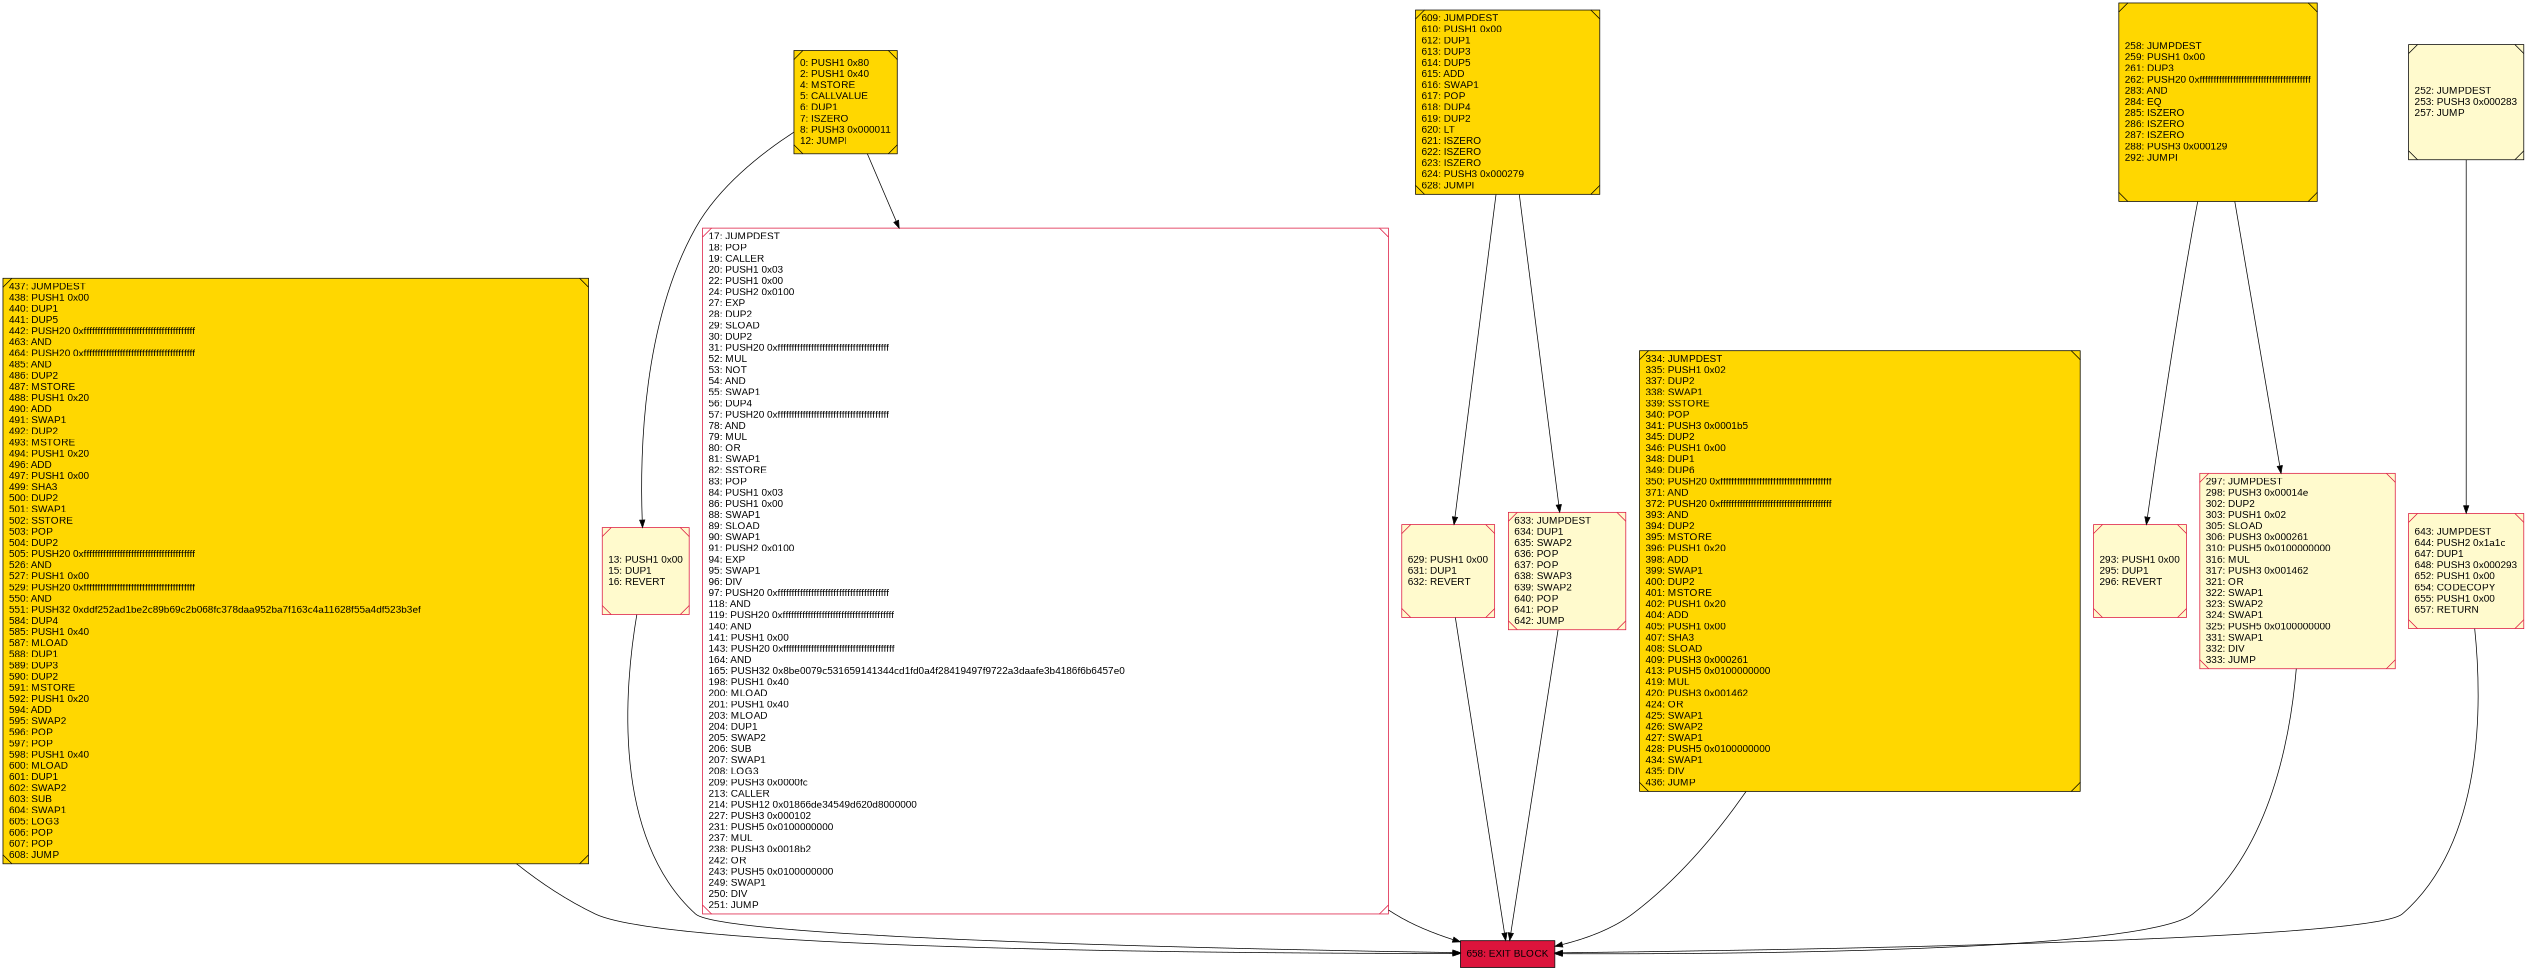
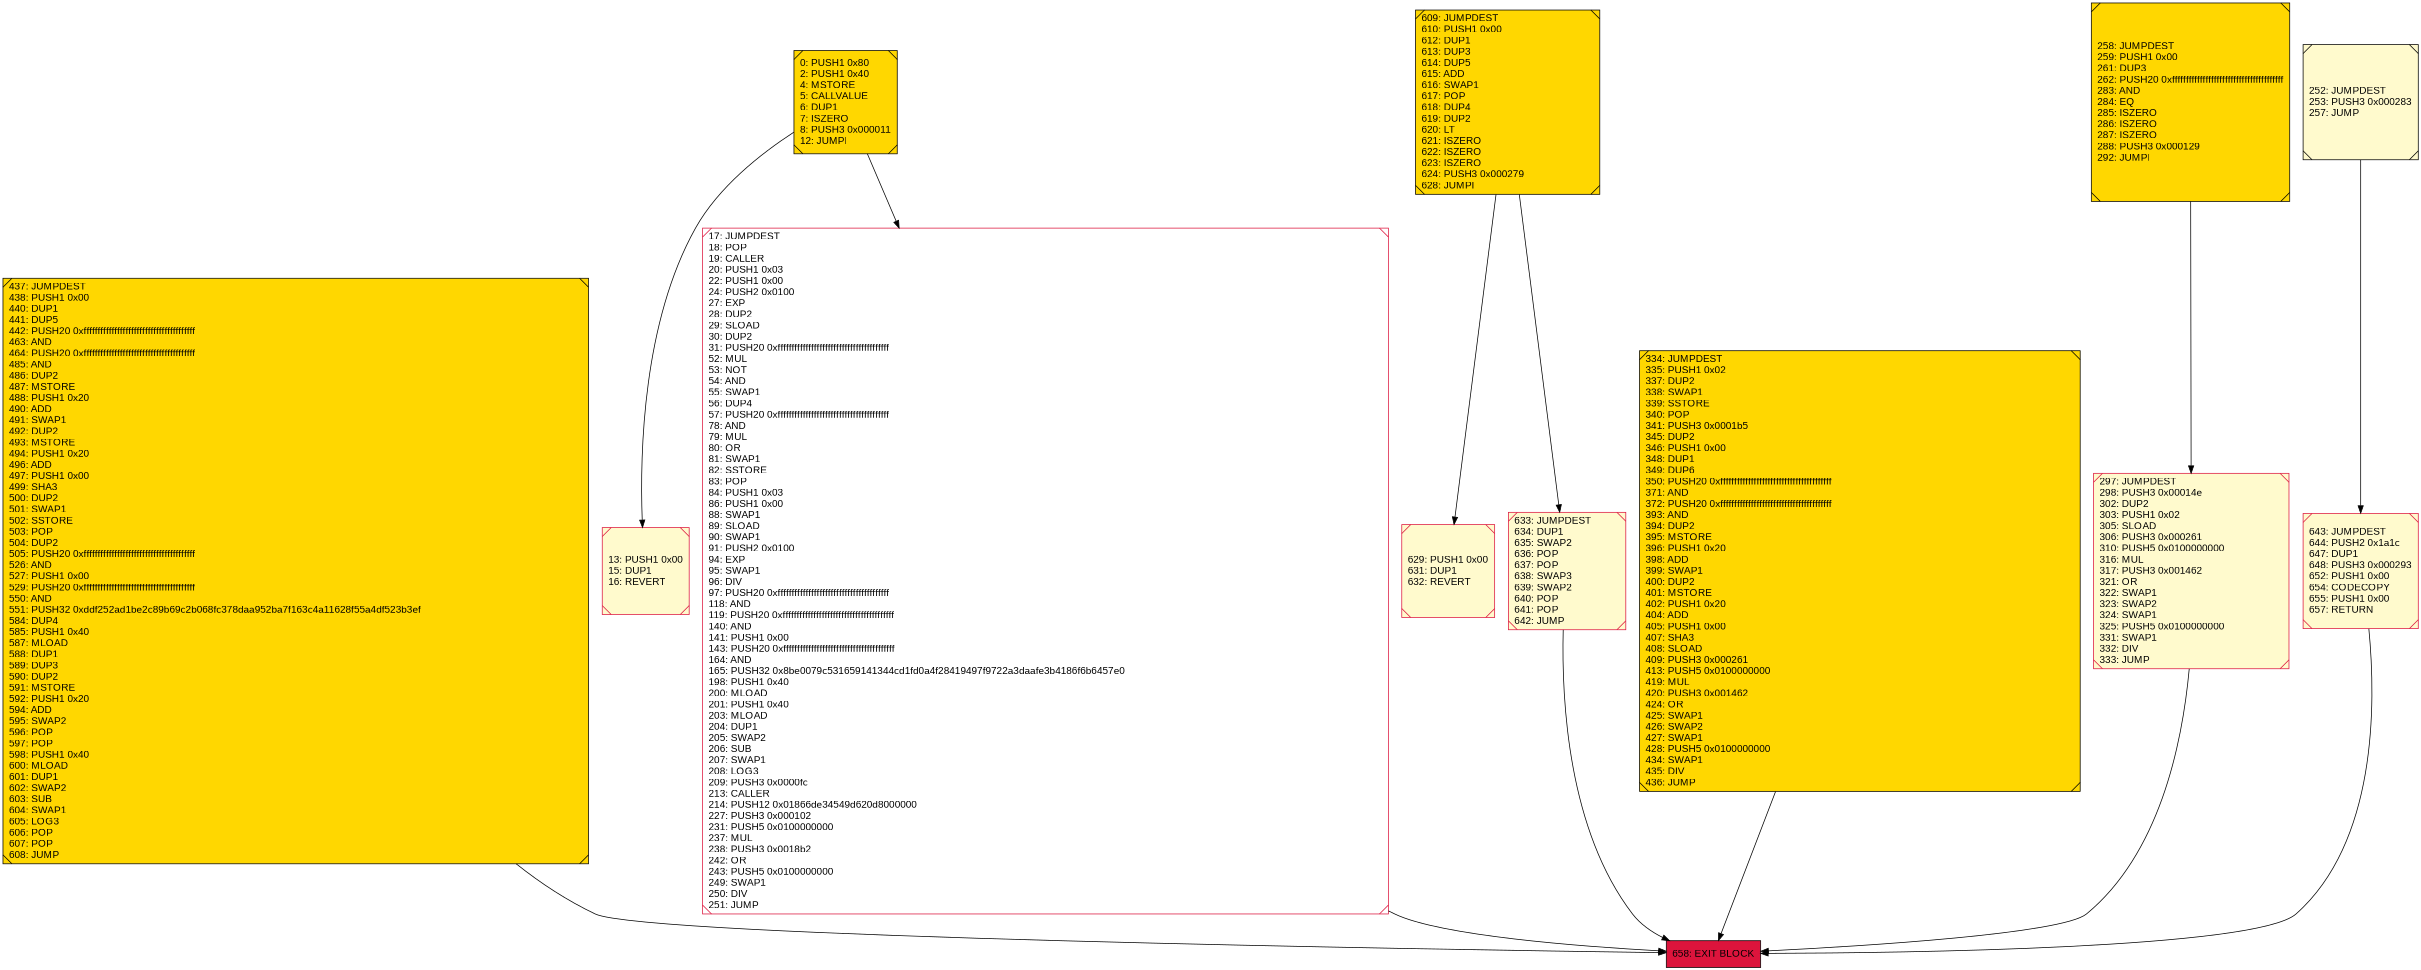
  digraph {
    rankdir=UD
    node [color=crimson fillcolor=lemonchiffon fontcolor=black fontname=arial shape=Msquare style=filled]
    n1 [label="643: JUMPDEST\l644: PUSH2 0x1a1c\l647: DUP1\l648: PUSH3 0x000293\l652: PUSH1 0x00\l654: CODECOPY\l655: PUSH1 0x00\l657: RETURN\l"]
    n2 [color=black fillcolor=crimson label="658: EXIT BLOCK\l" shape=box]
-   n3 [label="293: PUSH1 0x00\l295: DUP1\l296: REVERT\l"]
    n4 [color=black fillcolor=gold label="437: JUMPDEST\l438: PUSH1 0x00\l440: DUP1\l441: DUP5\l442: PUSH20 0xffffffffffffffffffffffffffffffffffffffff\l463: AND\l464: PUSH20 0xffffffffffffffffffffffffffffffffffffffff\l485: AND\l486: DUP2\l487: MSTORE\l488: PUSH1 0x20\l490: ADD\l491: SWAP1\l492: DUP2\l493: MSTORE\l494: PUSH1 0x20\l496: ADD\l497: PUSH1 0x00\l499: SHA3\l500: DUP2\l501: SWAP1\l502: SSTORE\l503: POP\l504: DUP2\l505: PUSH20 0xffffffffffffffffffffffffffffffffffffffff\l526: AND\l527: PUSH1 0x00\l529: PUSH20 0xffffffffffffffffffffffffffffffffffffffff\l550: AND\l551: PUSH32 0xddf252ad1be2c89b69c2b068fc378daa952ba7f163c4a11628f55a4df523b3ef\l584: DUP4\l585: PUSH1 0x40\l587: MLOAD\l588: DUP1\l589: DUP3\l590: DUP2\l591: MSTORE\l592: PUSH1 0x20\l594: ADD\l595: SWAP2\l596: POP\l597: POP\l598: PUSH1 0x40\l600: MLOAD\l601: DUP1\l602: SWAP2\l603: SUB\l604: SWAP1\l605: LOG3\l606: POP\l607: POP\l608: JUMP\l"]
    n5 [label="13: PUSH1 0x00\l15: DUP1\l16: REVERT\l"]
    n6 [color=black label="252: JUMPDEST\l253: PUSH3 0x000283\l257: JUMP\l"]
    n7 [color=black fillcolor=gold label="0: PUSH1 0x80\l2: PUSH1 0x40\l4: MSTORE\l5: CALLVALUE\l6: DUP1\l7: ISZERO\l8: PUSH3 0x000011\l12: JUMPI\l"]
    n8 [fillcolor=white label="17: JUMPDEST\l18: POP\l19: CALLER\l20: PUSH1 0x03\l22: PUSH1 0x00\l24: PUSH2 0x0100\l27: EXP\l28: DUP2\l29: SLOAD\l30: DUP2\l31: PUSH20 0xffffffffffffffffffffffffffffffffffffffff\l52: MUL\l53: NOT\l54: AND\l55: SWAP1\l56: DUP4\l57: PUSH20 0xffffffffffffffffffffffffffffffffffffffff\l78: AND\l79: MUL\l80: OR\l81: SWAP1\l82: SSTORE\l83: POP\l84: PUSH1 0x03\l86: PUSH1 0x00\l88: SWAP1\l89: SLOAD\l90: SWAP1\l91: PUSH2 0x0100\l94: EXP\l95: SWAP1\l96: DIV\l97: PUSH20 0xffffffffffffffffffffffffffffffffffffffff\l118: AND\l119: PUSH20 0xffffffffffffffffffffffffffffffffffffffff\l140: AND\l141: PUSH1 0x00\l143: PUSH20 0xffffffffffffffffffffffffffffffffffffffff\l164: AND\l165: PUSH32 0x8be0079c531659141344cd1fd0a4f28419497f9722a3daafe3b4186f6b6457e0\l198: PUSH1 0x40\l200: MLOAD\l201: PUSH1 0x40\l203: MLOAD\l204: DUP1\l205: SWAP2\l206: SUB\l207: SWAP1\l208: LOG3\l209: PUSH3 0x0000fc\l213: CALLER\l214: PUSH12 0x01866de34549d620d8000000\l227: PUSH3 0x000102\l231: PUSH5 0x0100000000\l237: MUL\l238: PUSH3 0x0018b2\l242: OR\l243: PUSH5 0x0100000000\l249: SWAP1\l250: DIV\l251: JUMP\l"]
    n9 [label="629: PUSH1 0x00\l631: DUP1\l632: REVERT\l"]
    n10 [label="633: JUMPDEST\l634: DUP1\l635: SWAP2\l636: POP\l637: POP\l638: SWAP3\l639: SWAP2\l640: POP\l641: POP\l642: JUMP\l"]
    n11 [color=black fillcolor=gold label="334: JUMPDEST\l335: PUSH1 0x02\l337: DUP2\l338: SWAP1\l339: SSTORE\l340: POP\l341: PUSH3 0x0001b5\l345: DUP2\l346: PUSH1 0x00\l348: DUP1\l349: DUP6\l350: PUSH20 0xffffffffffffffffffffffffffffffffffffffff\l371: AND\l372: PUSH20 0xffffffffffffffffffffffffffffffffffffffff\l393: AND\l394: DUP2\l395: MSTORE\l396: PUSH1 0x20\l398: ADD\l399: SWAP1\l400: DUP2\l401: MSTORE\l402: PUSH1 0x20\l404: ADD\l405: PUSH1 0x00\l407: SHA3\l408: SLOAD\l409: PUSH3 0x000261\l413: PUSH5 0x0100000000\l419: MUL\l420: PUSH3 0x001462\l424: OR\l425: SWAP1\l426: SWAP2\l427: SWAP1\l428: PUSH5 0x0100000000\l434: SWAP1\l435: DIV\l436: JUMP\l"]
    n12 [color=black fillcolor=gold label="609: JUMPDEST\l610: PUSH1 0x00\l612: DUP1\l613: DUP3\l614: DUP5\l615: ADD\l616: SWAP1\l617: POP\l618: DUP4\l619: DUP2\l620: LT\l621: ISZERO\l622: ISZERO\l623: ISZERO\l624: PUSH3 0x000279\l628: JUMPI\l"]
    n13 [label="297: JUMPDEST\l298: PUSH3 0x00014e\l302: DUP2\l303: PUSH1 0x02\l305: SLOAD\l306: PUSH3 0x000261\l310: PUSH5 0x0100000000\l316: MUL\l317: PUSH3 0x001462\l321: OR\l322: SWAP1\l323: SWAP2\l324: SWAP1\l325: PUSH5 0x0100000000\l331: SWAP1\l332: DIV\l333: JUMP\l"]
    n14 [color=black fillcolor=gold label="258: JUMPDEST\l259: PUSH1 0x00\l261: DUP3\l262: PUSH20 0xffffffffffffffffffffffffffffffffffffffff\l283: AND\l284: EQ\l285: ISZERO\l286: ISZERO\l287: ISZERO\l288: PUSH3 0x000129\l292: JUMPI\l"]
    n1 -> n2
    n4 -> n2
-   n5 -> n2
    n6 -> n1
    n7 -> n5
    n7 -> n8
    n8 -> n2
-   n9 -> n2
    n10 -> n2
    n11 -> n2
    n12 -> n9
    n12 -> n10
    n13 -> n2
-   n14 -> n3
    n14 -> n13
  }
